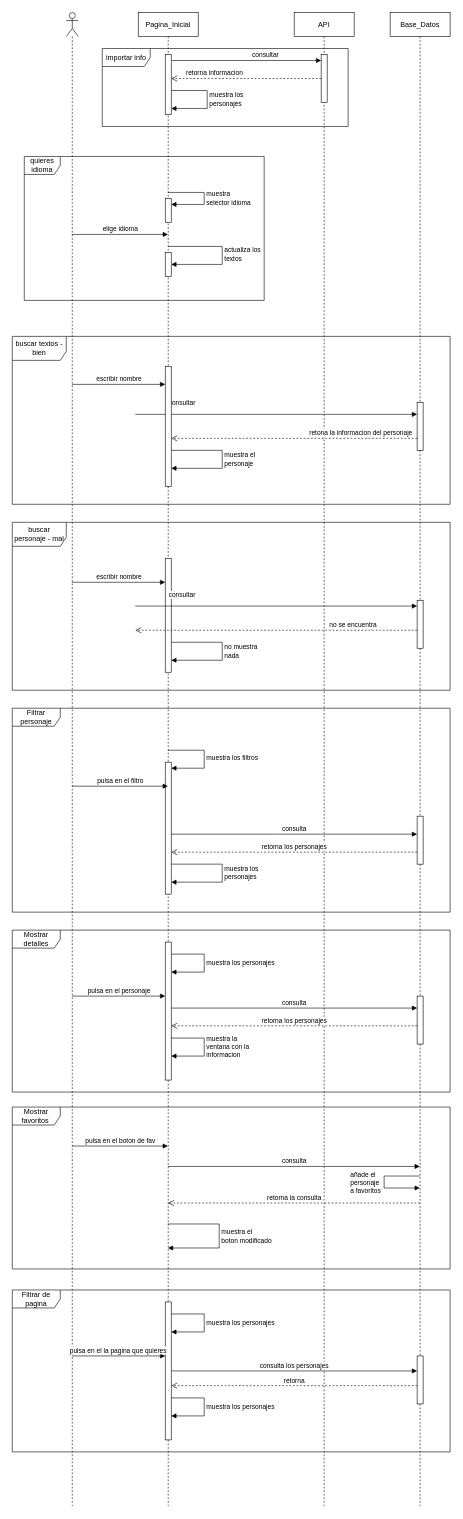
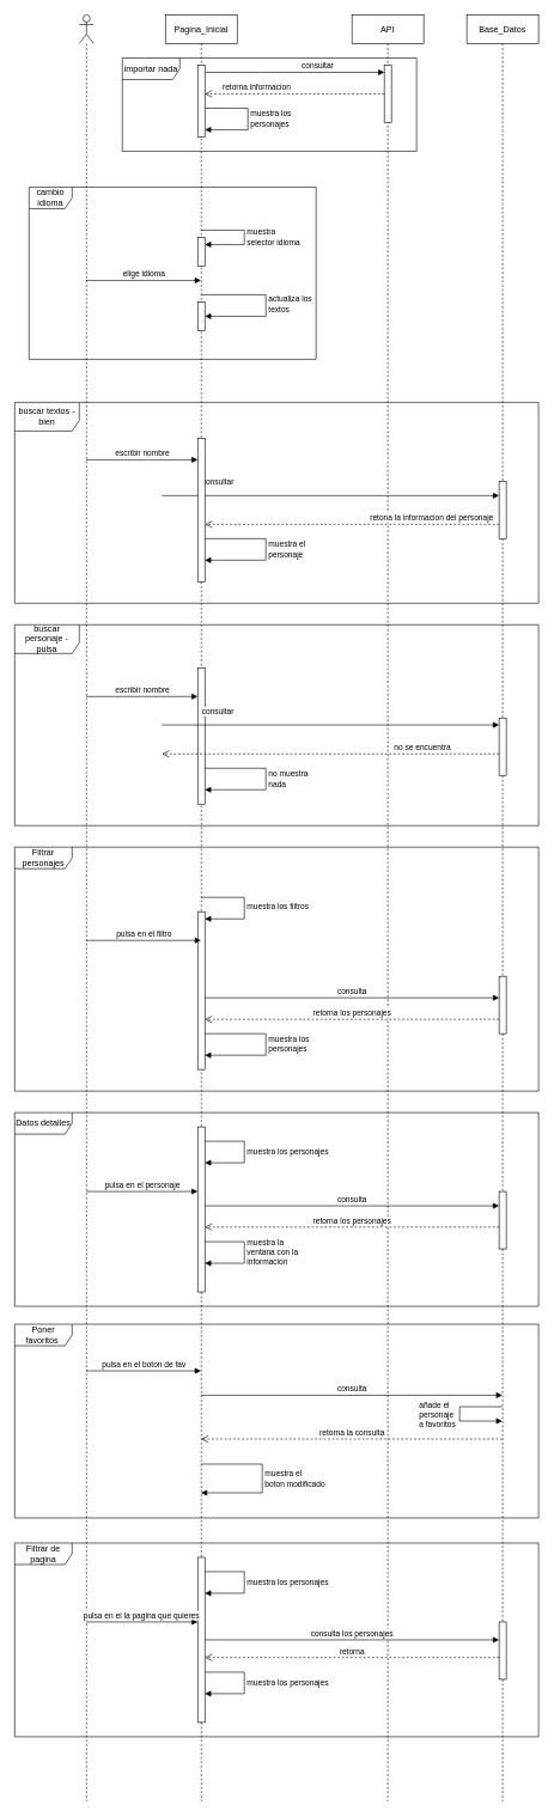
  <mxCell id="0" />
  <mxCell id="1" parent="0" />
  <mxCell id="2" value="Pagina_Inicial" style="shape=umlLifeline;perimeter=lifelinePerimeter;whiteSpace=wrap;html=1;container=0;dropTarget=0;collapsible=0;recursiveResize=0;outlineConnect=0;portConstraint=eastwest;newEdgeStyle={&quot;edgeStyle&quot;:&quot;elbowEdgeStyle&quot;,&quot;elbow&quot;:&quot;vertical&quot;,&quot;curved&quot;:0,&quot;rounded&quot;:0};" parent="1" vertex="1"><mxGeometry x="230" y="20" width="100" height="2490" as="geometry" /></mxCell>
  <mxCell id="3" value="" style="html=1;points=[[0,0,0,0,5],[0,1,0,0,-5],[1,0,0,0,5],[1,1,0,0,-5]];perimeter=orthogonalPerimeter;outlineConnect=0;targetShapes=umlLifeline;portConstraint=eastwest;newEdgeStyle={&quot;curved&quot;:0,&quot;rounded&quot;:0};" parent="2" vertex="1"><mxGeometry x="45" y="1250" width="10" height="220" as="geometry" /></mxCell>
  <mxCell id="4" value="muestra los filtros" style="html=1;align=left;spacingLeft=2;endArrow=block;rounded=0;edgeStyle=orthogonalEdgeStyle;curved=0;rounded=0;" parent="2" source="2" target="3" edge="1"><mxGeometry relative="1" as="geometry"><mxPoint x="60" y="1250" as="sourcePoint" /><Array as="points"><mxPoint x="110" y="1230" /><mxPoint x="110" y="1260" /><mxPoint x="50" y="1260" /></Array></mxGeometry></mxCell>
  <mxCell id="5" value="" style="html=1;points=[[0,0,0,0,5],[0,1,0,0,-5],[1,0,0,0,5],[1,1,0,0,-5]];perimeter=orthogonalPerimeter;outlineConnect=0;targetShapes=umlLifeline;portConstraint=eastwest;newEdgeStyle={&quot;curved&quot;:0,&quot;rounded&quot;:0};" parent="2" vertex="1"><mxGeometry x="45" y="1550" width="10" height="230" as="geometry" /></mxCell>
  <mxCell id="6" value="muestra los personajes" style="html=1;align=left;spacingLeft=2;endArrow=block;rounded=0;edgeStyle=orthogonalEdgeStyle;curved=0;rounded=0;" parent="2" source="5" target="5" edge="1"><mxGeometry relative="1" as="geometry"><mxPoint x="50" y="1570" as="sourcePoint" /><Array as="points"><mxPoint x="110" y="1570" /><mxPoint x="110" y="1600" /></Array></mxGeometry></mxCell>
  <mxCell id="7" value="pulsa en el personaje" style="html=1;verticalAlign=bottom;endArrow=block;curved=0;rounded=0;" parent="2" target="5" edge="1"><mxGeometry width="80" relative="1" as="geometry"><mxPoint x="-110.37" y="1640" as="sourcePoint" /><mxPoint x="45" y="1650" as="targetPoint" /><Array as="points"><mxPoint x="-30" y="1640" /></Array></mxGeometry></mxCell>
  <mxCell id="8" value="consulta" style="html=1;verticalAlign=bottom;endArrow=block;curved=0;rounded=0;" parent="2" target="13" edge="1"><mxGeometry width="80" relative="1" as="geometry"><mxPoint x="55" y="1660" as="sourcePoint" /><mxPoint x="530" y="1660" as="targetPoint" /><Array as="points" /></mxGeometry></mxCell>
  <mxCell id="9" value="muestra la&amp;nbsp;&lt;div&gt;ventana con la&amp;nbsp;&lt;/div&gt;&lt;div&gt;informacion&lt;/div&gt;" style="html=1;align=left;spacingLeft=2;endArrow=block;rounded=0;edgeStyle=orthogonalEdgeStyle;curved=0;rounded=0;" parent="2" edge="1"><mxGeometry relative="1" as="geometry"><mxPoint x="55" y="1710.003" as="sourcePoint" /><Array as="points"><mxPoint x="110" y="1709.96" /><mxPoint x="110" y="1739.96" /></Array><mxPoint x="55" y="1740.003" as="targetPoint" /></mxGeometry></mxCell>
  <mxCell id="10" value="muestra los&amp;nbsp;&lt;div&gt;personajes&lt;/div&gt;" style="html=1;align=left;spacingLeft=2;endArrow=block;rounded=0;edgeStyle=orthogonalEdgeStyle;curved=0;rounded=0;" edge="1" target="3" parent="2" source="3"><mxGeometry relative="1" as="geometry"><mxPoint x="100" y="1440.004" as="sourcePoint" /><Array as="points"><mxPoint x="140" y="1420" /><mxPoint x="140" y="1450" /></Array><mxPoint x="50" y="1440" as="targetPoint" /></mxGeometry></mxCell>
  <mxCell id="11" value="API" style="shape=umlLifeline;perimeter=lifelinePerimeter;whiteSpace=wrap;html=1;container=0;dropTarget=0;collapsible=0;recursiveResize=0;outlineConnect=0;portConstraint=eastwest;newEdgeStyle={&quot;edgeStyle&quot;:&quot;elbowEdgeStyle&quot;,&quot;elbow&quot;:&quot;vertical&quot;,&quot;curved&quot;:0,&quot;rounded&quot;:0};" parent="1" vertex="1"><mxGeometry x="490" y="20" width="100" height="2490" as="geometry" /></mxCell>
  <mxCell id="12" value="Base_Datos" style="shape=umlLifeline;perimeter=lifelinePerimeter;whiteSpace=wrap;html=1;container=0;dropTarget=0;collapsible=0;recursiveResize=0;outlineConnect=0;portConstraint=eastwest;newEdgeStyle={&quot;edgeStyle&quot;:&quot;elbowEdgeStyle&quot;,&quot;elbow&quot;:&quot;vertical&quot;,&quot;curved&quot;:0,&quot;rounded&quot;:0};" parent="1" vertex="1"><mxGeometry x="650" y="20" width="100" height="2490" as="geometry" /></mxCell>
  <mxCell id="13" value="" style="html=1;points=[[0,0,0,0,5],[0,1,0,0,-5],[1,0,0,0,5],[1,1,0,0,-5]];perimeter=orthogonalPerimeter;outlineConnect=0;targetShapes=umlLifeline;portConstraint=eastwest;newEdgeStyle={&quot;curved&quot;:0,&quot;rounded&quot;:0};" parent="12" vertex="1"><mxGeometry x="45" y="1640" width="10" height="80" as="geometry" /></mxCell>
  <mxCell id="14" value="consultar" style="html=1;verticalAlign=bottom;endArrow=block;curved=0;rounded=0;" parent="1" edge="1" source="52"><mxGeometry x="0.253" width="80" relative="1" as="geometry"><mxPoint x="219.667" y="100" as="sourcePoint" /><mxPoint x="535" y="100" as="targetPoint" /><Array as="points"><mxPoint x="360" y="100" /></Array><mxPoint as="offset" /></mxGeometry></mxCell>
  <mxCell id="15" value="" style="html=1;points=[[0,0,0,0,5],[0,1,0,0,-5],[1,0,0,0,5],[1,1,0,0,-5]];perimeter=orthogonalPerimeter;outlineConnect=0;targetShapes=umlLifeline;portConstraint=eastwest;newEdgeStyle={&quot;curved&quot;:0,&quot;rounded&quot;:0};" parent="1" vertex="1"><mxGeometry x="535" y="90" width="10" height="80" as="geometry" /></mxCell>
  <mxCell id="16" value="retorna informacion" style="html=1;verticalAlign=bottom;endArrow=open;dashed=1;endSize=8;curved=0;rounded=0;" parent="1" source="15" target="52" edge="1"><mxGeometry x="0.427" relative="1" as="geometry"><mxPoint x="600" y="200" as="sourcePoint" /><mxPoint x="520" y="200" as="targetPoint" /><Array as="points"><mxPoint x="400" y="130" /></Array><mxPoint as="offset" /></mxGeometry></mxCell>
- <mxCell id="17" value="importar info" style="shape=umlFrame;whiteSpace=wrap;html=1;pointerEvents=0;width=80;height=30;" parent="1" vertex="1"><mxGeometry x="170" y="80" width="410" height="130" as="geometry" /></mxCell>
- <mxCell id="18" value="quieres idioma" style="shape=umlFrame;whiteSpace=wrap;html=1;pointerEvents=0;" parent="1" vertex="1"><mxGeometry x="40" y="260" width="400" height="240" as="geometry" /></mxCell>
+ <mxCell id="17" value="importar nada" style="shape=umlFrame;whiteSpace=wrap;html=1;pointerEvents=0;width=80;height=30;" parent="1" vertex="1"><mxGeometry x="170" y="80" width="410" height="130" as="geometry" /></mxCell>
+ <mxCell id="18" value="cambio idioma" style="shape=umlFrame;whiteSpace=wrap;html=1;pointerEvents=0;" parent="1" vertex="1"><mxGeometry x="40" y="260" width="400" height="240" as="geometry" /></mxCell>
  <mxCell id="19" value="" style="html=1;points=[[0,0,0,0,5],[0,1,0,0,-5],[1,0,0,0,5],[1,1,0,0,-5]];perimeter=orthogonalPerimeter;outlineConnect=0;targetShapes=umlLifeline;portConstraint=eastwest;newEdgeStyle={&quot;curved&quot;:0,&quot;rounded&quot;:0};" parent="1" vertex="1"><mxGeometry x="275" y="330" width="10" height="40" as="geometry" /></mxCell>
  <mxCell id="20" value="muestra&amp;nbsp;&lt;div&gt;selector idioma&lt;/div&gt;" style="html=1;align=left;spacingLeft=2;endArrow=block;rounded=0;edgeStyle=orthogonalEdgeStyle;curved=0;rounded=0;" parent="1" source="2" target="19" edge="1"><mxGeometry x="0.038" relative="1" as="geometry"><mxPoint x="300" y="340" as="sourcePoint" /><Array as="points"><mxPoint x="340" y="320" /><mxPoint x="340" y="340" /></Array><mxPoint x="280" y="350" as="targetPoint" /><mxPoint as="offset" /></mxGeometry></mxCell>
  <mxCell id="21" value="buscar textos - bien" style="shape=umlFrame;whiteSpace=wrap;html=1;pointerEvents=0;width=90;height=40;" parent="1" vertex="1"><mxGeometry x="20" y="560" width="730" height="280" as="geometry" /></mxCell>
  <mxCell id="22" value="consultar" style="html=1;verticalAlign=bottom;endArrow=block;curved=0;rounded=0;" parent="1" target="51" edge="1"><mxGeometry x="-0.666" y="10" width="80" relative="1" as="geometry"><mxPoint x="225" y="690" as="sourcePoint" /><mxPoint x="695" y="690" as="targetPoint" /><Array as="points"><mxPoint x="460" y="690" /></Array><mxPoint as="offset" /></mxGeometry></mxCell>
  <mxCell id="23" value="retona la informacion del personaje" style="html=1;verticalAlign=bottom;endArrow=open;dashed=1;endSize=8;curved=0;rounded=0;" parent="1" source="51" target="32" edge="1"><mxGeometry x="-0.543" relative="1" as="geometry"><mxPoint x="480" y="700" as="sourcePoint" /><mxPoint x="400" y="700" as="targetPoint" /><Array as="points"><mxPoint x="450" y="730" /></Array><mxPoint as="offset" /></mxGeometry></mxCell>
  <mxCell id="24" value="" style="html=1;points=[[0,0,0,0,5],[0,1,0,0,-5],[1,0,0,0,5],[1,1,0,0,-5]];perimeter=orthogonalPerimeter;outlineConnect=0;targetShapes=umlLifeline;portConstraint=eastwest;newEdgeStyle={&quot;curved&quot;:0,&quot;rounded&quot;:0};" parent="1" vertex="1"><mxGeometry x="275" y="930" width="10" height="190" as="geometry" /></mxCell>
- <mxCell id="25" value="buscar personaje - mal" style="shape=umlFrame;whiteSpace=wrap;html=1;pointerEvents=0;width=90;height=40;" parent="1" vertex="1"><mxGeometry x="20" y="870" width="730" height="280" as="geometry" /></mxCell>
+ <mxCell id="25" value="buscar personaje - pulsa" style="shape=umlFrame;whiteSpace=wrap;html=1;pointerEvents=0;width=90;height=40;" parent="1" vertex="1"><mxGeometry x="20" y="870" width="730" height="280" as="geometry" /></mxCell>
  <mxCell id="26" value="consultar" style="html=1;verticalAlign=bottom;endArrow=block;curved=0;rounded=0;" parent="1" edge="1"><mxGeometry x="-0.666" y="10" width="80" relative="1" as="geometry"><mxPoint x="225" y="1009.66" as="sourcePoint" /><mxPoint x="695" y="1009.66" as="targetPoint" /><Array as="points"><mxPoint x="460" y="1009.66" /></Array><mxPoint as="offset" /></mxGeometry></mxCell>
  <mxCell id="27" value="no se encuentra" style="html=1;verticalAlign=bottom;endArrow=open;dashed=1;endSize=8;curved=0;rounded=0;" parent="1" edge="1"><mxGeometry x="-0.543" relative="1" as="geometry"><mxPoint x="695" y="1050" as="sourcePoint" /><mxPoint x="225" y="1050" as="targetPoint" /><Array as="points"><mxPoint x="450" y="1050" /></Array><mxPoint as="offset" /></mxGeometry></mxCell>
- <mxCell id="28" value="Filtrar personaje" style="shape=umlFrame;whiteSpace=wrap;html=1;pointerEvents=0;width=80;height=30;" parent="1" vertex="1"><mxGeometry x="20" y="1180" width="730" height="340" as="geometry" /></mxCell>
+ <mxCell id="28" value="Filtrar personajes" style="shape=umlFrame;whiteSpace=wrap;html=1;pointerEvents=0;width=80;height=30;" parent="1" vertex="1"><mxGeometry x="20" y="1180" width="730" height="340" as="geometry" /></mxCell>
  <mxCell id="29" value="pulsa en el filtro" style="html=1;verticalAlign=bottom;endArrow=block;curved=0;rounded=0;" parent="1" source="35" target="2" edge="1"><mxGeometry width="80" relative="1" as="geometry"><mxPoint x="130" y="1350" as="sourcePoint" /><mxPoint x="275" y="1349.67" as="targetPoint" /><Array as="points"><mxPoint x="200" y="1310" /></Array></mxGeometry></mxCell>
  <mxCell id="30" value="consulta" style="html=1;verticalAlign=bottom;endArrow=block;curved=0;rounded=0;" parent="1" source="3" target="50" edge="1"><mxGeometry width="80" relative="1" as="geometry"><mxPoint x="215.003" y="1410" as="sourcePoint" /><mxPoint x="694.67" y="1410" as="targetPoint" /><Array as="points"><mxPoint x="460" y="1390" /></Array></mxGeometry></mxCell>
  <mxCell id="31" value="retorna los personajes" style="html=1;verticalAlign=bottom;endArrow=open;dashed=1;endSize=8;curved=0;rounded=0;" parent="1" source="50" target="3" edge="1"><mxGeometry relative="1" as="geometry"><mxPoint x="460" y="1360" as="sourcePoint" /><mxPoint x="380" y="1360" as="targetPoint" /><Array as="points"><mxPoint x="440" y="1420" /></Array></mxGeometry></mxCell>
  <mxCell id="32" value="" style="html=1;points=[[0,0,0,0,5],[0,1,0,0,-5],[1,0,0,0,5],[1,1,0,0,-5]];perimeter=orthogonalPerimeter;outlineConnect=0;targetShapes=umlLifeline;portConstraint=eastwest;newEdgeStyle={&quot;curved&quot;:0,&quot;rounded&quot;:0};" parent="1" vertex="1"><mxGeometry x="275" y="610" width="10" height="200" as="geometry" /></mxCell>
  <mxCell id="33" value="escribir nombre" style="html=1;verticalAlign=bottom;endArrow=block;curved=0;rounded=0;" parent="1" source="35" target="32" edge="1"><mxGeometry width="80" relative="1" as="geometry"><mxPoint x="125" y="650" as="sourcePoint" /><mxPoint x="590" y="690" as="targetPoint" /><Array as="points"><mxPoint x="200" y="640" /></Array></mxGeometry></mxCell>
  <mxCell id="34" value="escribir nombre" style="html=1;verticalAlign=bottom;endArrow=block;curved=0;rounded=0;" parent="1" source="35" target="24" edge="1"><mxGeometry width="80" relative="1" as="geometry"><mxPoint x="125" y="950" as="sourcePoint" /><mxPoint x="590" y="880" as="targetPoint" /><Array as="points"><mxPoint x="200" y="970" /></Array></mxGeometry></mxCell>
  <mxCell id="35" value="" style="shape=umlLifeline;perimeter=lifelinePerimeter;whiteSpace=wrap;html=1;container=1;dropTarget=0;collapsible=0;recursiveResize=0;outlineConnect=0;portConstraint=eastwest;newEdgeStyle={&quot;curved&quot;:0,&quot;rounded&quot;:0};participant=umlActor;" parent="1" vertex="1"><mxGeometry x="110" y="20" width="20" height="2490" as="geometry" /></mxCell>
- <mxCell id="36" value="Mostrar detalles" style="shape=umlFrame;whiteSpace=wrap;html=1;pointerEvents=0;width=80;height=30;" parent="1" vertex="1"><mxGeometry x="20" y="1550" width="730" height="270" as="geometry" /></mxCell>
+ <mxCell id="36" value="Datos detalles" style="shape=umlFrame;whiteSpace=wrap;html=1;pointerEvents=0;width=80;height=30;" parent="1" vertex="1"><mxGeometry x="20" y="1550" width="730" height="270" as="geometry" /></mxCell>
  <mxCell id="37" value="retorna los personajes" style="html=1;verticalAlign=bottom;endArrow=open;dashed=1;endSize=8;curved=0;rounded=0;" parent="1" source="13" target="5" edge="1"><mxGeometry relative="1" as="geometry"><mxPoint x="699.5" y="1709.57" as="sourcePoint" /><mxPoint x="215" y="1709.57" as="targetPoint" /><Array as="points"><mxPoint x="430" y="1709.57" /></Array></mxGeometry></mxCell>
- <mxCell id="38" value="Mostrar favoritos&amp;nbsp;" style="shape=umlFrame;whiteSpace=wrap;html=1;pointerEvents=0;width=80;height=30;" parent="1" vertex="1"><mxGeometry x="20" y="1845" width="730" height="270" as="geometry" /></mxCell>
+ <mxCell id="38" value="Poner favoritos&amp;nbsp;" style="shape=umlFrame;whiteSpace=wrap;html=1;pointerEvents=0;width=80;height=30;" parent="1" vertex="1"><mxGeometry x="20" y="1845" width="730" height="270" as="geometry" /></mxCell>
  <mxCell id="39" value="pulsa en el boton de fav" style="html=1;verticalAlign=bottom;endArrow=block;curved=0;rounded=0;" parent="1" source="35" target="2" edge="1"><mxGeometry width="80" relative="1" as="geometry"><mxPoint x="119.63" y="1955" as="sourcePoint" /><mxPoint x="275" y="1955" as="targetPoint" /><Array as="points"><mxPoint x="200" y="1910" /></Array></mxGeometry></mxCell>
  <mxCell id="40" value="elige idioma" style="html=1;verticalAlign=bottom;endArrow=block;curved=0;rounded=0;" parent="1" source="35" target="2" edge="1"><mxGeometry width="80" relative="1" as="geometry"><mxPoint x="390" y="370" as="sourcePoint" /><mxPoint x="470" y="370" as="targetPoint" /><Array as="points"><mxPoint x="200" y="390" /></Array></mxGeometry></mxCell>
  <mxCell id="41" value="" style="html=1;points=[[0,0,0,0,5],[0,1,0,0,-5],[1,0,0,0,5],[1,1,0,0,-5]];perimeter=orthogonalPerimeter;outlineConnect=0;targetShapes=umlLifeline;portConstraint=eastwest;newEdgeStyle={&quot;curved&quot;:0,&quot;rounded&quot;:0};" vertex="1" parent="1"><mxGeometry x="275" y="2170" width="10" height="230" as="geometry" /></mxCell>
  <mxCell id="42" value="muestra los personajes" style="html=1;align=left;spacingLeft=2;endArrow=block;rounded=0;edgeStyle=orthogonalEdgeStyle;curved=0;rounded=0;" edge="1" parent="1" source="41" target="41"><mxGeometry relative="1" as="geometry"><mxPoint x="280" y="2190" as="sourcePoint" /><Array as="points"><mxPoint x="340" y="2190" /><mxPoint x="340" y="2220" /></Array></mxGeometry></mxCell>
  <mxCell id="43" value="consulta los personajes" style="html=1;verticalAlign=bottom;endArrow=block;curved=0;rounded=0;" edge="1" parent="1" source="41" target="45"><mxGeometry width="80" relative="1" as="geometry"><mxPoint x="225" y="2280" as="sourcePoint" /><mxPoint x="700" y="2280" as="targetPoint" /><Array as="points" /></mxGeometry></mxCell>
  <mxCell id="44" value="muestra los personajes" style="html=1;align=left;spacingLeft=2;endArrow=block;rounded=0;edgeStyle=orthogonalEdgeStyle;curved=0;rounded=0;" edge="1" parent="1" source="41" target="41"><mxGeometry relative="1" as="geometry"><mxPoint x="285" y="2330.003" as="sourcePoint" /><Array as="points"><mxPoint x="340" y="2330" /><mxPoint x="340" y="2360" /></Array><mxPoint x="285" y="2360.003" as="targetPoint" /></mxGeometry></mxCell>
  <mxCell id="45" value="" style="html=1;points=[[0,0,0,0,5],[0,1,0,0,-5],[1,0,0,0,5],[1,1,0,0,-5]];perimeter=orthogonalPerimeter;outlineConnect=0;targetShapes=umlLifeline;portConstraint=eastwest;newEdgeStyle={&quot;curved&quot;:0,&quot;rounded&quot;:0};" vertex="1" parent="1"><mxGeometry x="695" y="2260" width="10" height="80" as="geometry" /></mxCell>
  <mxCell id="46" value="retorna" style="html=1;verticalAlign=bottom;endArrow=open;dashed=1;endSize=8;curved=0;rounded=0;" edge="1" parent="1" source="45" target="41"><mxGeometry relative="1" as="geometry"><mxPoint x="699.5" y="2309.57" as="sourcePoint" /><mxPoint x="215" y="2309.57" as="targetPoint" /><Array as="points"><mxPoint x="430" y="2309.57" /></Array></mxGeometry></mxCell>
  <mxCell id="47" value="Filtrar de pagina" style="shape=umlFrame;whiteSpace=wrap;html=1;pointerEvents=0;width=80;height=30;" vertex="1" parent="1"><mxGeometry x="20" y="2150" width="730" height="270" as="geometry" /></mxCell>
  <mxCell id="48" value="pulsa en el la pagina que quieres&amp;nbsp;" style="html=1;verticalAlign=bottom;endArrow=block;curved=0;rounded=0;" edge="1" parent="1" target="41"><mxGeometry width="80" relative="1" as="geometry"><mxPoint x="120" y="2260" as="sourcePoint" /><mxPoint x="275" y="2270" as="targetPoint" /><Array as="points"><mxPoint x="200" y="2260" /></Array></mxGeometry></mxCell>
  <mxCell id="49" value="" style="html=1;points=[[0,0,0,0,5],[0,1,0,0,-5],[1,0,0,0,5],[1,1,0,0,-5]];perimeter=orthogonalPerimeter;outlineConnect=0;targetShapes=umlLifeline;portConstraint=eastwest;newEdgeStyle={&quot;curved&quot;:0,&quot;rounded&quot;:0};" vertex="1" parent="1"><mxGeometry x="695" y="1000" width="10" height="80" as="geometry" /></mxCell>
  <mxCell id="50" value="" style="html=1;points=[[0,0,0,0,5],[0,1,0,0,-5],[1,0,0,0,5],[1,1,0,0,-5]];perimeter=orthogonalPerimeter;outlineConnect=0;targetShapes=umlLifeline;portConstraint=eastwest;newEdgeStyle={&quot;curved&quot;:0,&quot;rounded&quot;:0};" vertex="1" parent="1"><mxGeometry x="695" y="1360" width="10" height="80" as="geometry" /></mxCell>
  <mxCell id="51" value="" style="html=1;points=[[0,0,0,0,5],[0,1,0,0,-5],[1,0,0,0,5],[1,1,0,0,-5]];perimeter=orthogonalPerimeter;outlineConnect=0;targetShapes=umlLifeline;portConstraint=eastwest;newEdgeStyle={&quot;curved&quot;:0,&quot;rounded&quot;:0};" vertex="1" parent="1"><mxGeometry x="695" y="670" width="10" height="80" as="geometry" /></mxCell>
  <mxCell id="52" value="" style="html=1;points=[[0,0,0,0,5],[0,1,0,0,-5],[1,0,0,0,5],[1,1,0,0,-5]];perimeter=orthogonalPerimeter;outlineConnect=0;targetShapes=umlLifeline;portConstraint=eastwest;newEdgeStyle={&quot;curved&quot;:0,&quot;rounded&quot;:0};" vertex="1" parent="1"><mxGeometry x="275" y="90" width="10" height="100" as="geometry" /></mxCell>
  <mxCell id="53" value="muestra los&amp;nbsp;&lt;div&gt;personajes&lt;/div&gt;" style="html=1;align=left;spacingLeft=2;endArrow=block;rounded=0;edgeStyle=orthogonalEdgeStyle;curved=0;rounded=0;" edge="1" target="52" parent="1" source="52"><mxGeometry relative="1" as="geometry"><mxPoint x="315" y="140" as="sourcePoint" /><Array as="points"><mxPoint x="345" y="150" /><mxPoint x="345" y="180" /></Array><mxPoint x="320" y="180" as="targetPoint" /></mxGeometry></mxCell>
  <mxCell id="54" value="actualiza los&amp;nbsp;&lt;div&gt;textos&lt;/div&gt;" style="html=1;align=left;spacingLeft=2;endArrow=block;rounded=0;edgeStyle=orthogonalEdgeStyle;curved=0;rounded=0;" edge="1" target="55" parent="1" source="2"><mxGeometry relative="1" as="geometry"><mxPoint x="380" y="360" as="sourcePoint" /><Array as="points"><mxPoint x="370" y="410" /><mxPoint x="370" y="440" /></Array><mxPoint x="385" y="400.029" as="targetPoint" /></mxGeometry></mxCell>
  <mxCell id="55" value="" style="html=1;points=[[0,0,0,0,5],[0,1,0,0,-5],[1,0,0,0,5],[1,1,0,0,-5]];perimeter=orthogonalPerimeter;outlineConnect=0;targetShapes=umlLifeline;portConstraint=eastwest;newEdgeStyle={&quot;curved&quot;:0,&quot;rounded&quot;:0};" vertex="1" parent="1"><mxGeometry x="275" y="420" width="10" height="40" as="geometry" /></mxCell>
  <mxCell id="56" value="muestra el&amp;nbsp;&lt;div&gt;personaje&lt;/div&gt;" style="html=1;align=left;spacingLeft=2;endArrow=block;rounded=0;edgeStyle=orthogonalEdgeStyle;curved=0;rounded=0;" edge="1" target="32" parent="1" source="32"><mxGeometry relative="1" as="geometry"><mxPoint x="300" y="760.004" as="sourcePoint" /><Array as="points"><mxPoint x="370" y="750" /><mxPoint x="370" y="780" /></Array><mxPoint x="300" y="770.004" as="targetPoint" /></mxGeometry></mxCell>
  <mxCell id="57" value="no muestra&amp;nbsp;&lt;div&gt;nada&lt;/div&gt;" style="html=1;align=left;spacingLeft=2;endArrow=block;rounded=0;edgeStyle=orthogonalEdgeStyle;curved=0;rounded=0;" edge="1" target="24" parent="1" source="24"><mxGeometry relative="1" as="geometry"><mxPoint x="440" y="1040" as="sourcePoint" /><Array as="points"><mxPoint x="370" y="1070" /><mxPoint x="370" y="1100" /></Array><mxPoint x="445" y="1080.034" as="targetPoint" /></mxGeometry></mxCell>
  <mxCell id="58" value="consulta" style="html=1;verticalAlign=bottom;endArrow=block;curved=0;rounded=0;" edge="1" parent="1" target="12"><mxGeometry x="0.002" width="80" relative="1" as="geometry"><mxPoint x="279.548" y="1944" as="sourcePoint" /><mxPoint x="699.5" y="1944" as="targetPoint" /><mxPoint as="offset" /></mxGeometry></mxCell>
  <mxCell id="59" value="retorna la consulta" style="html=1;verticalAlign=bottom;endArrow=open;dashed=1;endSize=8;curved=0;rounded=0;" edge="1" parent="1" target="2"><mxGeometry relative="1" as="geometry"><mxPoint x="699.5" y="2005" as="sourcePoint" /><mxPoint x="284.7" y="2005" as="targetPoint" /></mxGeometry></mxCell>
  <mxCell id="60" value="muestra el&amp;nbsp;&lt;div&gt;boton modificado&lt;/div&gt;" style="html=1;align=left;spacingLeft=2;endArrow=block;rounded=0;edgeStyle=orthogonalEdgeStyle;curved=0;rounded=0;" edge="1" target="2" parent="1" source="2"><mxGeometry relative="1" as="geometry"><mxPoint x="275" y="2040" as="sourcePoint" /><Array as="points"><mxPoint x="365" y="2040" /><mxPoint x="365" y="2080" /></Array><mxPoint x="275" y="2080" as="targetPoint" /></mxGeometry></mxCell>
  <mxCell id="61" value="añade el&amp;nbsp;&lt;div&gt;personaje&amp;nbsp;&lt;/div&gt;&lt;div&gt;a favoritos&lt;/div&gt;" style="html=1;align=left;spacingLeft=2;endArrow=block;rounded=0;edgeStyle=orthogonalEdgeStyle;curved=0;rounded=0;" edge="1" target="12" parent="1" source="12"><mxGeometry y="-60" relative="1" as="geometry"><mxPoint x="695" y="1975" as="sourcePoint" /><Array as="points"><mxPoint x="640" y="1960" /><mxPoint x="640" y="1980" /></Array><mxPoint x="695" y="1985" as="targetPoint" /><mxPoint as="offset" /></mxGeometry></mxCell>
